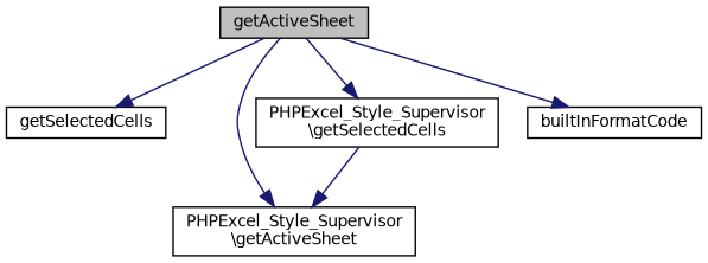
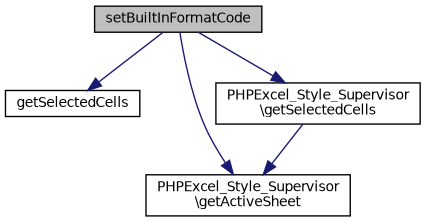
  digraph {
    rankdir=TB
    node [color=black fillcolor=white fontname=Helvetica fontsize=10 shape=record style=filled]
    edge [color=midnightblue fontname=Helvetica fontsize=10 labelfontname=Helvetica labelfontsize=10 style=solid]
-   n1 [fillcolor=grey75 fontcolor=black height=0.2 label=getActiveSheet width=0.4]
+   n1 [fillcolor=grey75 fontcolor=black height=0.2 label=setBuiltInFormatCode width=0.4]
    n2 [height=0.2 label=getSelectedCells width=0.4]
    n3 [height=0.2 label="PHPExcel_Style_Supervisor\l\\getActiveSheet" width=0.4]
    n4 [height=0.2 label="PHPExcel_Style_Supervisor\l\\getSelectedCells" width=0.4]
-   n5 [height=0.2 label=builtInFormatCode width=0.4]
    n1 -> n2
    n1 -> n3
    n1 -> n4
-   n1 -> n5
    n4 -> n3
  }
